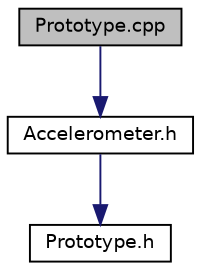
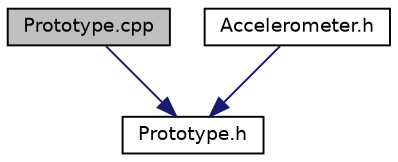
  digraph {
    node [color=black fillcolor=white fontname=Helvetica fontsize=10 shape=record style=filled]
    edge [color=midnightblue fontname=Helvetica fontsize=10 labelfontname=Helvetica labelfontsize=10 style=solid]
    n1 [fillcolor=grey75 fontcolor=black height=0.2 label="Prototype.cpp" width=0.4]
    n2 [height=0.2 label="Accelerometer.h" width=0.4]
    n3 [height=0.2 label="Prototype.h" width=0.4]
-   n1 -> n2
+   n1 -> n3
    n2 -> n3
  }
